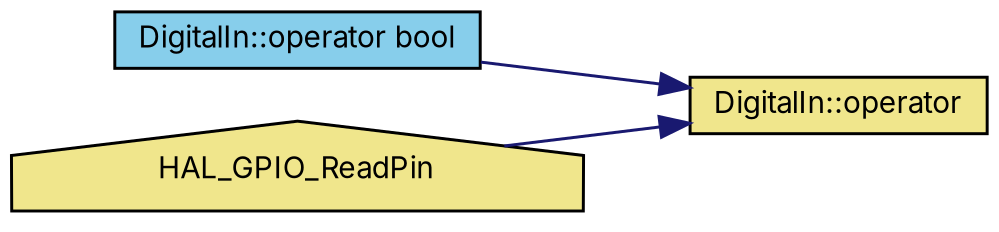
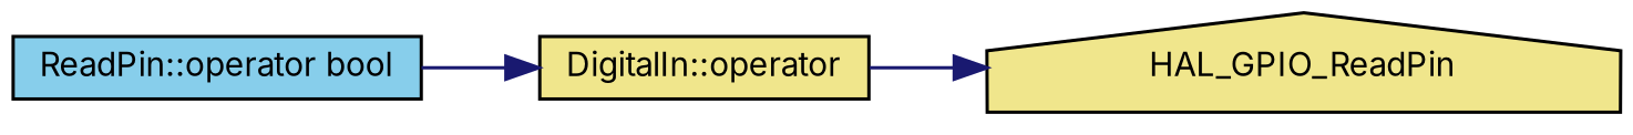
  digraph {
    fontname=Inter
    rankdir=LR
    node [color=black fillcolor=khaki fontname=Inter fontsize=10 shape=box style=filled]
    edge [color=midnightblue fontname=Inter fontsize=10 labelfontname=Helvetica labelfontsize=10 style=solid]
-   n1 [fillcolor=skyblue fontcolor=black height=0.2 label="DigitalIn::operator bool" width=0.4]
+   n1 [fillcolor=skyblue fontcolor=black height=0.2 label="ReadPin::operator bool" width=0.4]
    n2 [height=0.2 label="DigitalIn::operator" width=0.4]
    n3 [height=0.2 label=HAL_GPIO_ReadPin shape=house width=0.4]
    n1 -> n2
-   n3 -> n2
+   n2 -> n3
  }
